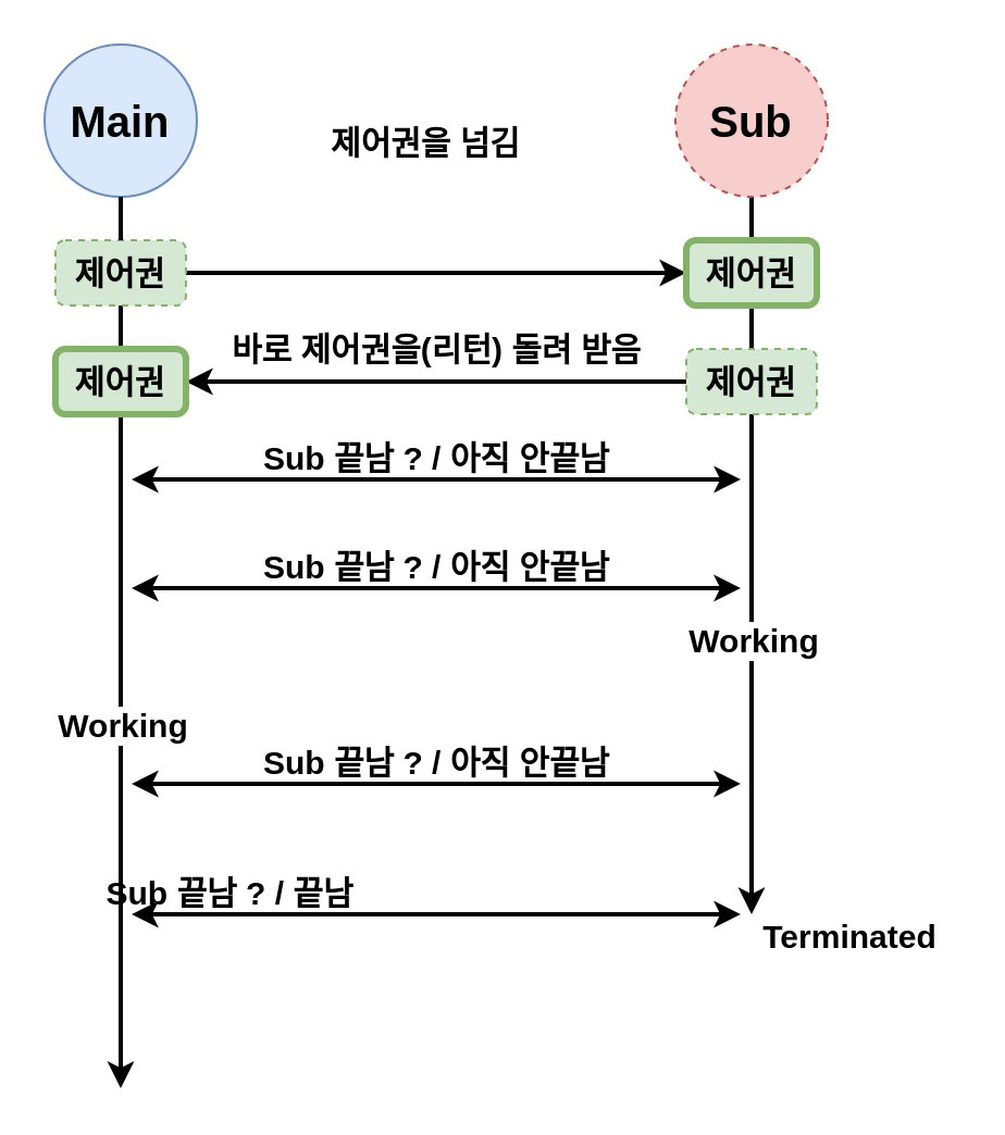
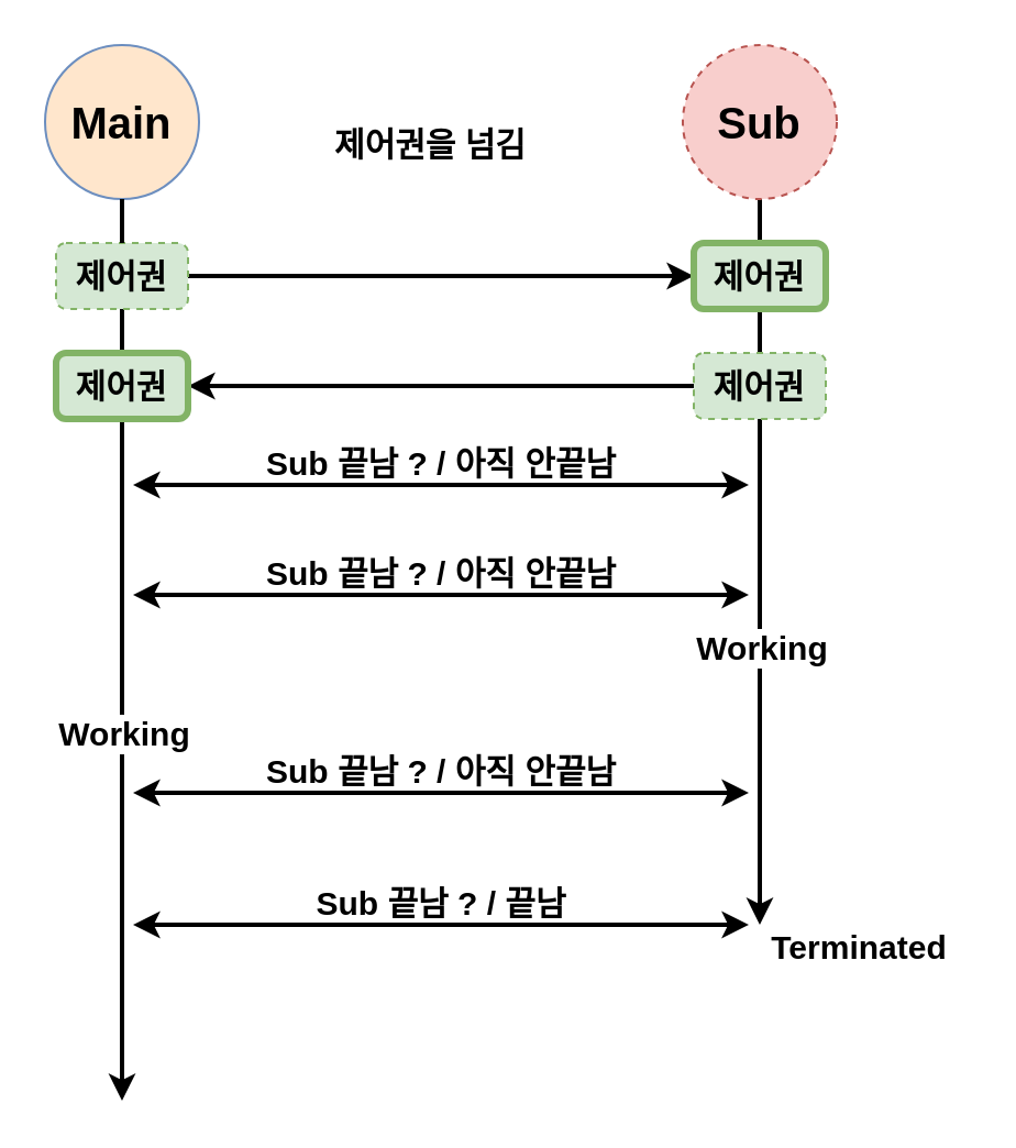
  <mxCell id="0" />
  <mxCell id="1" parent="0" />
  <mxCell id="2" style="edgeStyle=orthogonalEdgeStyle;rounded=0;orthogonalLoop=1;jettySize=auto;html=1;strokeWidth=2;startArrow=none;entryX=0;entryY=0.5;entryDx=0;entryDy=0;" parent="1" source="10" target="8" edge="1"><mxGeometry relative="1" as="geometry"><mxPoint x="345" y="130" as="targetPoint" /><Array as="points" /></mxGeometry></mxCell>
- <mxCell id="3" value="&lt;span style=&quot;font-size: 20px&quot;&gt;&lt;b&gt;Main&lt;/b&gt;&lt;/span&gt;" style="ellipse;whiteSpace=wrap;html=1;aspect=fixed;fillColor=#dae8fc;strokeColor=#6c8ebf;" parent="1" vertex="1"><mxGeometry x="20" y="20" width="70" height="70" as="geometry" /></mxCell>
+ <mxCell id="3" value="&lt;span style=&quot;font-size: 20px&quot;&gt;&lt;b&gt;Main&lt;/b&gt;&lt;/span&gt;" style="ellipse;whiteSpace=wrap;html=1;aspect=fixed;fillColor=#ffe6cc;strokeColor=#6c8ebf;" parent="1" vertex="1"><mxGeometry x="20" y="20" width="70" height="70" as="geometry" /></mxCell>
  <mxCell id="4" style="edgeStyle=orthogonalEdgeStyle;rounded=0;orthogonalLoop=1;jettySize=auto;html=1;strokeColor=default;strokeWidth=2;endArrow=none;endFill=0;" parent="1" source="5" target="8" edge="1"><mxGeometry relative="1" as="geometry" /></mxCell>
  <mxCell id="5" value="&lt;b&gt;&lt;font style=&quot;font-size: 20px&quot;&gt;Sub&lt;/font&gt;&lt;/b&gt;" style="ellipse;whiteSpace=wrap;html=1;aspect=fixed;fillColor=#f8cecc;strokeColor=#b85450;dashed=1;" parent="1" vertex="1"><mxGeometry x="310" y="20" width="70" height="70" as="geometry" /></mxCell>
  <mxCell id="6" value="&lt;b&gt;&lt;font style=&quot;font-size: 15px&quot;&gt;제어권을 넘김&lt;/font&gt;&lt;/b&gt;" style="text;html=1;align=center;verticalAlign=middle;resizable=0;points=[];autosize=1;strokeColor=none;fillColor=none;" parent="1" vertex="1"><mxGeometry x="140" y="55" width="110" height="20" as="geometry" /></mxCell>
  <mxCell id="7" style="edgeStyle=orthogonalEdgeStyle;rounded=0;orthogonalLoop=1;jettySize=auto;html=1;exitX=0.5;exitY=1;exitDx=0;exitDy=0;entryX=0.5;entryY=0;entryDx=0;entryDy=0;endArrow=none;endFill=0;strokeColor=default;strokeWidth=2;" parent="1" source="8" target="15" edge="1"><mxGeometry relative="1" as="geometry" /></mxCell>
  <mxCell id="8" value="&lt;b&gt;&lt;font style=&quot;font-size: 15px&quot;&gt;제어권&lt;/font&gt;&lt;/b&gt;" style="rounded=1;whiteSpace=wrap;html=1;fillColor=#d5e8d4;strokeColor=#82b366;strokeWidth=3;" parent="1" vertex="1"><mxGeometry x="315" y="110" width="60" height="30" as="geometry" /></mxCell>
  <mxCell id="9" style="edgeStyle=orthogonalEdgeStyle;rounded=0;orthogonalLoop=1;jettySize=auto;html=1;exitX=0.5;exitY=1;exitDx=0;exitDy=0;entryX=0.5;entryY=0;entryDx=0;entryDy=0;endArrow=none;endFill=0;strokeColor=default;strokeWidth=2;" parent="1" source="10" target="18" edge="1"><mxGeometry relative="1" as="geometry" /></mxCell>
  <mxCell id="10" value="&lt;b&gt;&lt;font style=&quot;font-size: 15px&quot;&gt;제어권&lt;/font&gt;&lt;/b&gt;" style="rounded=1;whiteSpace=wrap;html=1;fillColor=#d5e8d4;strokeColor=#82b366;dashed=1;" parent="1" vertex="1"><mxGeometry x="25" y="110" width="60" height="30" as="geometry" /></mxCell>
  <mxCell id="11" value="" style="edgeStyle=orthogonalEdgeStyle;rounded=0;orthogonalLoop=1;jettySize=auto;html=1;strokeColor=default;strokeWidth=2;endArrow=none;" parent="1" source="3" target="10" edge="1"><mxGeometry relative="1" as="geometry"><mxPoint x="55" y="540" as="targetPoint" /><mxPoint x="55" y="90" as="sourcePoint" /></mxGeometry></mxCell>
  <mxCell id="12" style="edgeStyle=orthogonalEdgeStyle;rounded=0;orthogonalLoop=1;jettySize=auto;html=1;entryX=1;entryY=0.5;entryDx=0;entryDy=0;endArrow=classic;endFill=1;strokeColor=default;strokeWidth=2;" parent="1" source="15" target="18" edge="1"><mxGeometry relative="1" as="geometry" /></mxCell>
  <mxCell id="13" style="edgeStyle=orthogonalEdgeStyle;rounded=0;orthogonalLoop=1;jettySize=auto;html=1;endArrow=classic;endFill=1;strokeColor=default;strokeWidth=2;" parent="1" source="15" edge="1"><mxGeometry relative="1" as="geometry"><mxPoint x="345" y="420" as="targetPoint" /></mxGeometry></mxCell>
  <mxCell id="14" value="&lt;b&gt;&lt;font style=&quot;font-size: 15px&quot;&gt;Working&lt;/font&gt;&lt;/b&gt;" style="edgeLabel;html=1;align=center;verticalAlign=middle;resizable=0;points=[];" parent="13" vertex="1" connectable="0"><mxGeometry x="-0.104" relative="1" as="geometry"><mxPoint as="offset" /></mxGeometry></mxCell>
  <mxCell id="15" value="&lt;b&gt;&lt;font style=&quot;font-size: 15px&quot;&gt;제어권&lt;/font&gt;&lt;/b&gt;" style="rounded=1;whiteSpace=wrap;html=1;fillColor=#d5e8d4;strokeColor=#82b366;dashed=1;" parent="1" vertex="1"><mxGeometry x="315" y="160" width="60" height="30" as="geometry" /></mxCell>
  <mxCell id="16" style="edgeStyle=orthogonalEdgeStyle;rounded=0;orthogonalLoop=1;jettySize=auto;html=1;endArrow=classic;endFill=1;strokeColor=default;strokeWidth=2;" parent="1" source="18" edge="1"><mxGeometry relative="1" as="geometry"><mxPoint x="55" y="500" as="targetPoint" /></mxGeometry></mxCell>
  <mxCell id="17" value="&lt;b&gt;&lt;font style=&quot;font-size: 15px&quot;&gt;Working&lt;/font&gt;&lt;/b&gt;" style="edgeLabel;html=1;align=center;verticalAlign=middle;resizable=0;points=[];" parent="16" vertex="1" connectable="0"><mxGeometry x="-0.087" relative="1" as="geometry"><mxPoint as="offset" /></mxGeometry></mxCell>
  <mxCell id="18" value="&lt;b&gt;&lt;font style=&quot;font-size: 15px&quot;&gt;제어권&lt;/font&gt;&lt;/b&gt;" style="rounded=1;whiteSpace=wrap;html=1;fillColor=#d5e8d4;strokeColor=#82b366;strokeWidth=3;" parent="1" vertex="1"><mxGeometry x="25" y="160" width="60" height="30" as="geometry" /></mxCell>
- <mxCell id="19" value="&lt;b&gt;&lt;font style=&quot;font-size: 15px&quot;&gt;바로 제어권을(리턴) 돌려 받음&lt;/font&gt;&lt;/b&gt;" style="text;html=1;align=center;verticalAlign=middle;resizable=0;points=[];autosize=1;strokeColor=none;fillColor=none;" parent="1" vertex="1"><mxGeometry x="90" y="150" width="220" height="20" as="geometry" /></mxCell>
  <mxCell id="20" value="" style="endArrow=classic;startArrow=classic;html=1;strokeColor=default;strokeWidth=2;" parent="1" edge="1"><mxGeometry width="50" height="50" relative="1" as="geometry"><mxPoint x="60" y="220" as="sourcePoint" /><mxPoint x="340" y="220" as="targetPoint" /></mxGeometry></mxCell>
  <mxCell id="21" value="&lt;b&gt;&lt;font style=&quot;font-size: 15px&quot;&gt;Sub 끝남 ? / 아직 안끝남&lt;/font&gt;&lt;/b&gt;" style="text;html=1;align=center;verticalAlign=middle;resizable=0;points=[];autosize=1;strokeColor=none;fillColor=none;" parent="1" vertex="1"><mxGeometry x="110" y="200" width="180" height="20" as="geometry" /></mxCell>
  <mxCell id="22" value="" style="endArrow=classic;startArrow=classic;html=1;strokeColor=default;strokeWidth=2;" parent="1" edge="1"><mxGeometry width="50" height="50" relative="1" as="geometry"><mxPoint x="60" y="270" as="sourcePoint" /><mxPoint x="340" y="270" as="targetPoint" /></mxGeometry></mxCell>
  <mxCell id="23" value="&lt;b&gt;&lt;font style=&quot;font-size: 15px&quot;&gt;Sub 끝남 ? / 아직 안끝남&lt;/font&gt;&lt;/b&gt;" style="text;html=1;align=center;verticalAlign=middle;resizable=0;points=[];autosize=1;strokeColor=none;fillColor=none;" parent="1" vertex="1"><mxGeometry x="110" y="250" width="180" height="20" as="geometry" /></mxCell>
  <mxCell id="24" value="" style="endArrow=classic;startArrow=classic;html=1;strokeColor=default;strokeWidth=2;" parent="1" edge="1"><mxGeometry width="50" height="50" relative="1" as="geometry"><mxPoint x="60" y="360" as="sourcePoint" /><mxPoint x="340" y="360" as="targetPoint" /></mxGeometry></mxCell>
  <mxCell id="25" value="&lt;b&gt;&lt;font style=&quot;font-size: 15px&quot;&gt;Sub 끝남 ? / 아직 안끝남&lt;/font&gt;&lt;/b&gt;" style="text;html=1;align=center;verticalAlign=middle;resizable=0;points=[];autosize=1;strokeColor=none;fillColor=none;" parent="1" vertex="1"><mxGeometry x="110" y="340" width="180" height="20" as="geometry" /></mxCell>
  <mxCell id="26" value="" style="endArrow=classic;startArrow=classic;html=1;strokeColor=default;strokeWidth=2;" parent="1" edge="1"><mxGeometry width="50" height="50" relative="1" as="geometry"><mxPoint x="60" y="420" as="sourcePoint" /><mxPoint x="340" y="420" as="targetPoint" /></mxGeometry></mxCell>
- <mxCell id="27" value="&lt;b&gt;&lt;font style=&quot;font-size: 15px&quot;&gt;Sub 끝남 ? / 끝남&lt;/font&gt;&lt;/b&gt;" style="text;html=1;align=center;verticalAlign=middle;resizable=0;points=[];autosize=1;strokeColor=none;fillColor=none;" parent="1" vertex="1"><mxGeometry x="40" y="400" width="130" height="20" as="geometry" /></mxCell>
+ <mxCell id="27" value="&lt;b&gt;&lt;font style=&quot;font-size: 15px&quot;&gt;Sub 끝남 ? / 끝남&lt;/font&gt;&lt;/b&gt;" style="text;html=1;align=center;verticalAlign=middle;resizable=0;points=[];autosize=1;strokeColor=none;fillColor=none;" parent="1" vertex="1"><mxGeometry x="135" y="400" width="130" height="20" as="geometry" /></mxCell>
  <mxCell id="28" value="&lt;b&gt;&lt;font style=&quot;font-size: 15px&quot;&gt;Terminated&lt;/font&gt;&lt;/b&gt;" style="text;html=1;align=center;verticalAlign=middle;resizable=0;points=[];autosize=1;strokeColor=none;fillColor=none;" parent="1" vertex="1"><mxGeometry x="340" y="420" width="100" height="20" as="geometry" /></mxCell>
